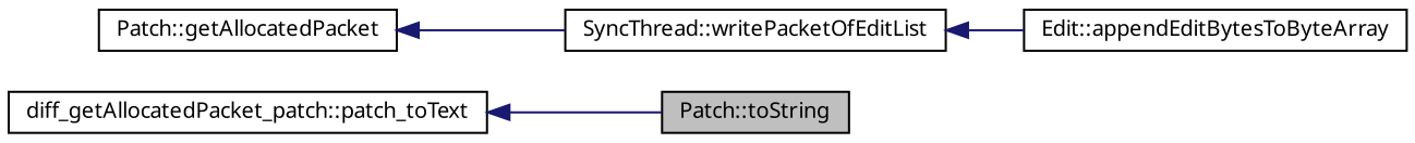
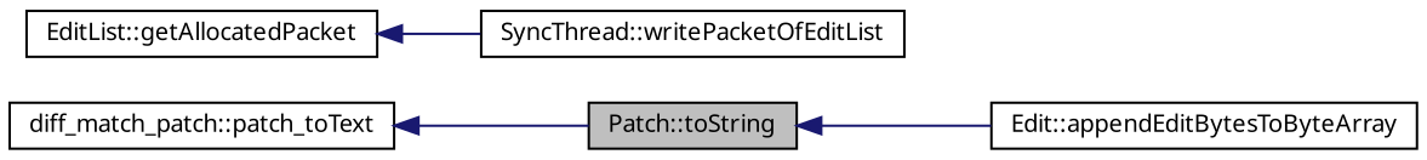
  digraph {
    rankdir=LR
    node [color=black fillcolor=white fontname="FreeSans.ttf" fontsize=10 shape=record style=filled]
    edge [color=midnightblue dir=back fontname="FreeSans.ttf" fontsize=10 labelfontname="FreeSans.ttf" labelfontsize=10 style=solid]
    n1 [fillcolor=grey75 fontcolor=black height=0.2 label="Patch::toString" width=0.4]
    n2 [height=0.2 label="Edit::appendEditBytesToByteArray" width=0.4]
-   n3 [height=0.2 label="diff_getAllocatedPacket_patch::patch_toText" width=0.4]
-   n4 [height=0.2 label="Patch::getAllocatedPacket" width=0.4]
+   n3 [height=0.2 label="diff_match_patch::patch_toText" width=0.4]
+   n4 [height=0.2 label="EditList::getAllocatedPacket" width=0.4]
    n5 [height=0.2 label="SyncThread::writePacketOfEditList" width=0.4]
-   n5 -> n2
+   n1 -> n2
    n3 -> n1
    n4 -> n5
  }
